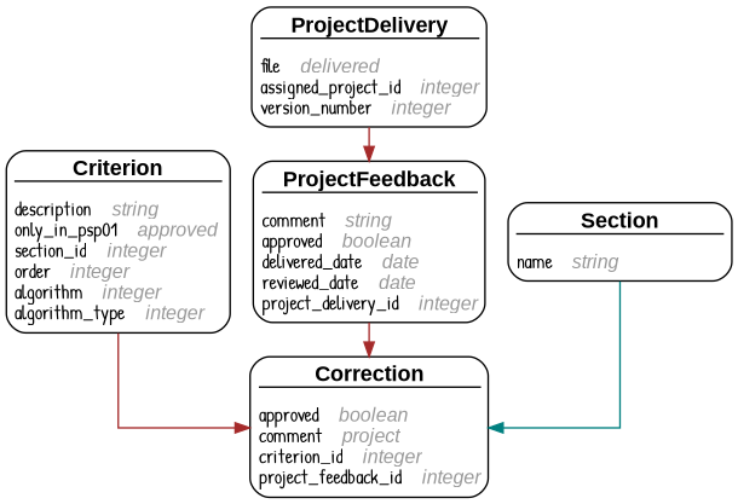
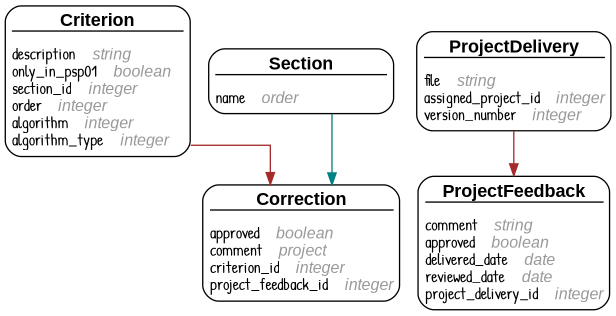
  digraph {
    concentrate=false
    fontname="Patrick Hand"
    fontsize=12
    labelloc=t
    nodesep=0.2
    rankdir=TB
    ranksep=0.2
    splines=ortho
    node [fontname="Patrick Hand" fontsize=12 margin="0.07,0.05" penwidth=1.0 shape=Mrecord]
    edge [arrowhead=normal arrowsize=0.9 arrowtail=none color=brown dir=both fontname="Patrick Hand" fontsize=10 labelangle=32 labeldistance=1.8 penwidth=1.0 weight=2]
    n1 [label=<<table border="0" cellspacing="0" cellpadding="0">   <tr><td><font face="Arial Bold" point-size="14">Correction</font></td></tr>   <hr/>   <tr><td>&nbsp;</td></tr>   <tr><td align="left" width="130" port="approved">approved <font face="Arial Italic" color="grey60">   boolean</font></td></tr>   <tr><td align="left" width="130" port="comment">comment <font face="Arial Italic" color="grey60">   project</font></td></tr>   <tr><td align="left" width="130" port="criterion_id">criterion_id <font face="Arial Italic" color="grey60">   integer</font></td></tr>   <tr><td align="left" width="130" port="project_feedback_id">project_feedback_id <font face="Arial Italic" color="grey60">   integer</font></td></tr> </table>>]
-   n2 [label=<<table border="0" cellspacing="0" cellpadding="0">   <tr><td><font face="Arial Bold" point-size="14">Criterion</font></td></tr>   <hr/>   <tr><td>&nbsp;</td></tr>   <tr><td align="left" width="130" port="description">description <font face="Arial Italic" color="grey60">   string</font></td></tr>   <tr><td align="left" width="130" port="only_in_psp01">only_in_psp01 <font face="Arial Italic" color="grey60">   approved</font></td></tr>   <tr><td align="left" width="130" port="section_id">section_id <font face="Arial Italic" color="grey60">   integer</font></td></tr>   <tr><td align="left" width="130" port="order">order <font face="Arial Italic" color="grey60">   integer</font></td></tr>   <tr><td align="left" width="130" port="algorithm">algorithm <font face="Arial Italic" color="grey60">   integer</font></td></tr>   <tr><td align="left" width="130" port="algorithm_type">algorithm_type <font face="Arial Italic" color="grey60">   integer</font></td></tr> </table>>]
-   n3 [label=<<table border="0" cellspacing="0" cellpadding="0">   <tr><td><font face="Arial Bold" point-size="14">ProjectDelivery</font></td></tr>   <hr/>   <tr><td>&nbsp;</td></tr>   <tr><td align="left" width="130" port="file">file <font face="Arial Italic" color="grey60">   delivered</font></td></tr>   <tr><td align="left" width="130" port="assigned_project_id">assigned_project_id <font face="Arial Italic" color="grey60">   integer</font></td></tr>   <tr><td align="left" width="130" port="version_number">version_number <font face="Arial Italic" color="grey60">   integer</font></td></tr> </table>>]
+   n2 [label=<<table border="0" cellspacing="0" cellpadding="0">   <tr><td><font face="Arial Bold" point-size="14">Criterion</font></td></tr>   <hr/>   <tr><td>&nbsp;</td></tr>   <tr><td align="left" width="130" port="description">description <font face="Arial Italic" color="grey60">   string</font></td></tr>   <tr><td align="left" width="130" port="only_in_psp01">only_in_psp01 <font face="Arial Italic" color="grey60">   boolean</font></td></tr>   <tr><td align="left" width="130" port="section_id">section_id <font face="Arial Italic" color="grey60">   integer</font></td></tr>   <tr><td align="left" width="130" port="order">order <font face="Arial Italic" color="grey60">   integer</font></td></tr>   <tr><td align="left" width="130" port="algorithm">algorithm <font face="Arial Italic" color="grey60">   integer</font></td></tr>   <tr><td align="left" width="130" port="algorithm_type">algorithm_type <font face="Arial Italic" color="grey60">   integer</font></td></tr> </table>>]
+   n3 [label=<<table border="0" cellspacing="0" cellpadding="0">   <tr><td><font face="Arial Bold" point-size="14">ProjectDelivery</font></td></tr>   <hr/>   <tr><td>&nbsp;</td></tr>   <tr><td align="left" width="130" port="file">file <font face="Arial Italic" color="grey60">   string</font></td></tr>   <tr><td align="left" width="130" port="assigned_project_id">assigned_project_id <font face="Arial Italic" color="grey60">   integer</font></td></tr>   <tr><td align="left" width="130" port="version_number">version_number <font face="Arial Italic" color="grey60">   integer</font></td></tr> </table>>]
    n4 [label=<<table border="0" cellspacing="0" cellpadding="0">   <tr><td><font face="Arial Bold" point-size="14">ProjectFeedback</font></td></tr>   <hr/>   <tr><td>&nbsp;</td></tr>   <tr><td align="left" width="130" port="comment">comment <font face="Arial Italic" color="grey60">   string</font></td></tr>   <tr><td align="left" width="130" port="approved">approved <font face="Arial Italic" color="grey60">   boolean</font></td></tr>   <tr><td align="left" width="130" port="delivered_date">delivered_date <font face="Arial Italic" color="grey60">   date</font></td></tr>   <tr><td align="left" width="130" port="reviewed_date">reviewed_date <font face="Arial Italic" color="grey60">   date</font></td></tr>   <tr><td align="left" width="130" port="project_delivery_id">project_delivery_id <font face="Arial Italic" color="grey60">   integer</font></td></tr> </table>>]
-   n5 [label=<<table border="0" cellspacing="0" cellpadding="0">   <tr><td><font face="Arial Bold" point-size="14">Section</font></td></tr>   <hr/>   <tr><td>&nbsp;</td></tr>   <tr><td align="left" width="130" port="name">name <font face="Arial Italic" color="grey60">   string</font></td></tr> </table>>]
+   n5 [label=<<table border="0" cellspacing="0" cellpadding="0">   <tr><td><font face="Arial Bold" point-size="14">Section</font></td></tr>   <hr/>   <tr><td>&nbsp;</td></tr>   <tr><td align="left" width="130" port="name">name <font face="Arial Italic" color="grey60">   order</font></td></tr> </table>>]
    n2 -> n1 [weight=1]
    n3 -> n4
-   n4 -> n1
    n5 -> n1 [color=teal]
  }
